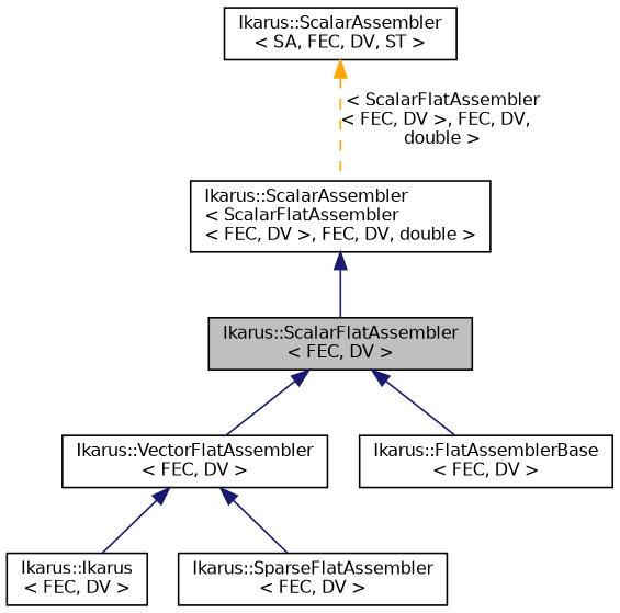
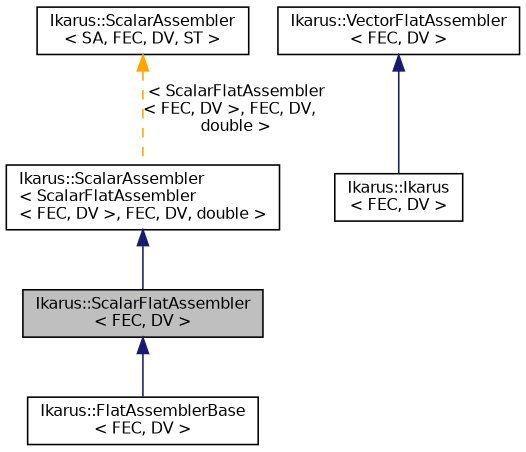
  digraph {
    rankdir=TB
    node [color=black fillcolor=white fontname=Helvetica fontsize=10 shape=record style=filled]
    edge [color=midnightblue dir=back fontname=Helvetica fontsize=10 labelfontname=Helvetica labelfontsize=10 style=solid]
    n1 [fillcolor=grey75 fontcolor=black height=0.2 label="Ikarus::ScalarFlatAssembler\l\< FEC, DV \>" width=0.4]
    n2 [height=0.2 label="Ikarus::VectorFlatAssembler\l\< FEC, DV \>" width=0.4]
    n3 [height=0.2 label="Ikarus::FlatAssemblerBase\l\< FEC, DV \>" width=0.4]
    n4 [height=0.2 label="Ikarus::Ikarus\l\< FEC, DV \>" width=0.4]
-   n5 [height=0.2 label="Ikarus::SparseFlatAssembler\l\< FEC, DV \>" width=0.4]
    n6 [height=0.2 label="Ikarus::ScalarAssembler\l\< ScalarFlatAssembler\l\< FEC, DV \>, FEC, DV, double \>" width=0.4]
    n7 [height=0.2 label="Ikarus::ScalarAssembler\l\< SA, FEC, DV, ST \>" width=0.4]
-   n1 -> n2
    n1 -> n3
    n2 -> n4
-   n2 -> n5
    n6 -> n1
    n7 -> n6 [color=orange label=" \< ScalarFlatAssembler\l\< FEC, DV \>, FEC, DV,\l double \>" style=dashed]
  }
